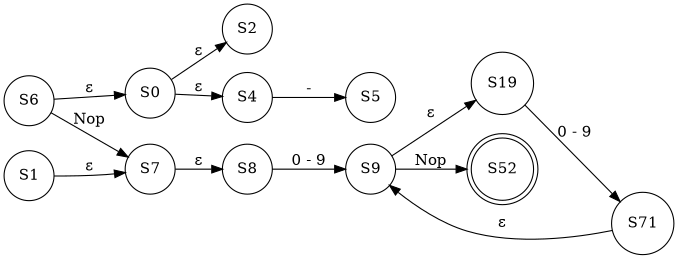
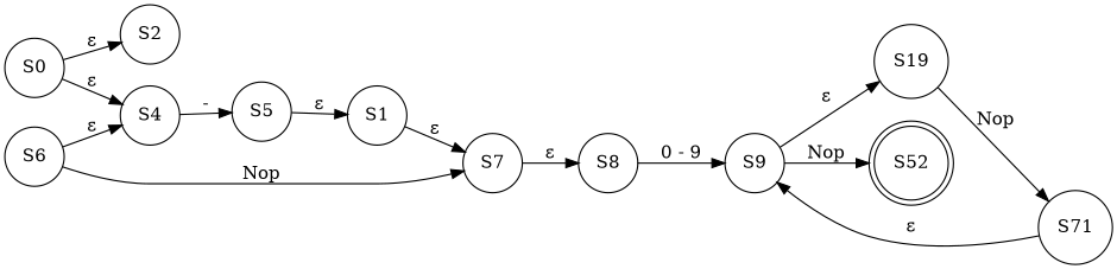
  digraph {
    rankdir=LR
    node [shape=circle]
    n1 [label=S0]
    n2 [label=S2]
    n3 [label=S4]
    n4 [label=S5]
    n5 [label=S1]
    n6 [label=S7]
    n7 [label=S8]
    n8 [label=S6]
    n9 [label=S9]
    n10 [label=S19]
    n11 [label=S52 shape=doublecircle]
    n12 [label=S71]
    n1 -> n2 [label="ε"]
    n1 -> n3 [label="ε"]
    n3 -> n4 [label="-"]
+   n4 -> n5 [label="ε"]
    n5 -> n6 [label="ε"]
    n6 -> n7 [label="ε"]
    n7 -> n9 [label="0 - 9"]
-   n8 -> n1 [label="ε"]
+   n8 -> n3 [label="ε"]
    n8 -> n6 [label=Nop]
    n9 -> n10 [label="ε"]
    n9 -> n11 [label=Nop]
-   n10 -> n12 [label="0 - 9"]
+   n10 -> n12 [label=Nop]
    n12 -> n9 [label="ε"]
  }
